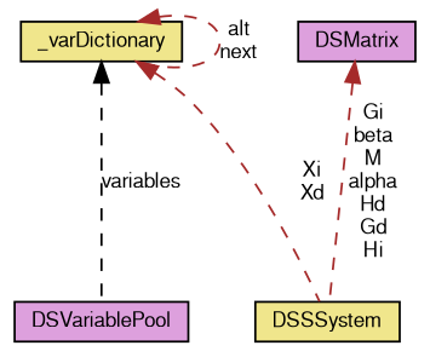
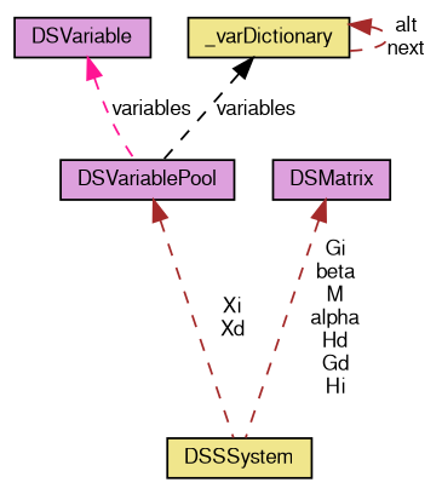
  digraph {
    node [color=black fillcolor=plum fontname=FreeSans fontsize=10 shape=record style=filled]
    edge [color=brown dir=back fontname=FreeSans fontsize=10 labelfontname=FreeSans labelfontsize=10 style=dashed]
    n1 [fillcolor=khaki fontcolor=black height=0.2 label=DSSSystem width=0.4]
    n2 [height=0.2 label=DSVariablePool width=0.4]
+   n3 [height=0.2 label=DSVariable width=0.4]
    n4 [fillcolor=khaki height=0.2 label=_varDictionary width=0.4]
    n5 [height=0.2 label=DSMatrix width=0.4]
-   n4 -> n1 [label="Xi\nXd"]
+   n2 -> n1 [label="Xi\nXd"]
+   n3 -> n2 [color=deeppink label=variables]
    n4 -> n2 [color=black label=variables]
    n4 -> n4 [label="alt\nnext"]
    n5 -> n1 [label="Gi\nbeta\nM\nalpha\nHd\nGd\nHi"]
  }
